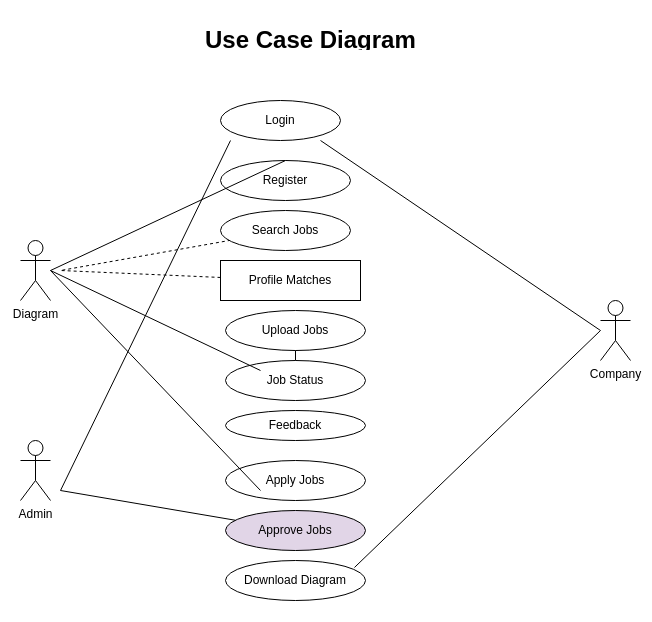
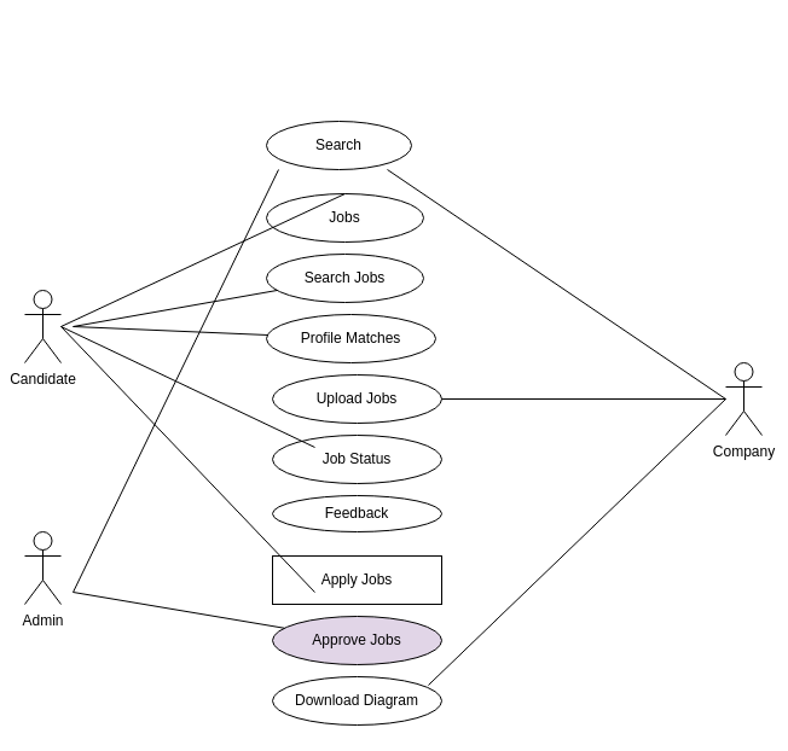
  <mxCell id="0" />
  <mxCell id="1" parent="0" />
- <mxCell id="2" value="Diagram" style="shape=umlActor;verticalLabelPosition=bottom;verticalAlign=top;html=1;outlineConnect=0;" vertex="1" parent="1"><mxGeometry x="20" y="240" width="30" height="60" as="geometry" /></mxCell>
+ <mxCell id="2" value="Candidate" style="shape=umlActor;verticalLabelPosition=bottom;verticalAlign=top;html=1;outlineConnect=0;" vertex="1" parent="1"><mxGeometry x="20" y="240" width="30" height="60" as="geometry" /></mxCell>
  <mxCell id="3" value="Admin" style="shape=umlActor;verticalLabelPosition=bottom;verticalAlign=top;html=1;outlineConnect=0;" vertex="1" parent="1"><mxGeometry x="20" y="440" width="30" height="60" as="geometry" /></mxCell>
  <mxCell id="4" value="Company" style="shape=umlActor;verticalLabelPosition=bottom;verticalAlign=top;html=1;outlineConnect=0;" vertex="1" parent="1"><mxGeometry x="600" y="300" width="30" height="60" as="geometry" /></mxCell>
- <mxCell id="5" value="Login" style="ellipse;whiteSpace=wrap;html=1;" vertex="1" parent="1"><mxGeometry x="220" y="100" width="120" height="40" as="geometry" /></mxCell>
- <mxCell id="6" value="Register" style="ellipse;whiteSpace=wrap;html=1;" vertex="1" parent="1"><mxGeometry x="220" y="160" width="130" height="40" as="geometry" /></mxCell>
+ <mxCell id="5" value="Search" style="ellipse;whiteSpace=wrap;html=1;" vertex="1" parent="1"><mxGeometry x="220" y="100" width="120" height="40" as="geometry" /></mxCell>
+ <mxCell id="6" value="Jobs" style="ellipse;whiteSpace=wrap;html=1;" vertex="1" parent="1"><mxGeometry x="220" y="160" width="130" height="40" as="geometry" /></mxCell>
  <mxCell id="7" value="Search Jobs" style="ellipse;whiteSpace=wrap;html=1;" vertex="1" parent="1"><mxGeometry x="220" y="210" width="130" height="40" as="geometry" /></mxCell>
  <mxCell id="8" value="Upload Jobs" style="ellipse;whiteSpace=wrap;html=1;" vertex="1" parent="1"><mxGeometry x="225" y="310" width="140" height="40" as="geometry" /></mxCell>
  <mxCell id="9" value="Feedback" style="ellipse;whiteSpace=wrap;html=1;" vertex="1" parent="1"><mxGeometry x="225" y="410" width="140" height="30" as="geometry" /></mxCell>
- <mxCell id="10" value="Apply Jobs" style="ellipse;whiteSpace=wrap;html=1;" vertex="1" parent="1"><mxGeometry x="225" y="460" width="140" height="40" as="geometry" /></mxCell>
+ <mxCell id="10" value="Apply Jobs" style="whiteSpace=wrap;html=1;rounded=0;" vertex="1" parent="1"><mxGeometry x="225" y="460" width="140" height="40" as="geometry" /></mxCell>
  <mxCell id="11" value="Approve Jobs" style="ellipse;whiteSpace=wrap;html=1;fillColor=#e1d5e7;" vertex="1" parent="1"><mxGeometry x="225" y="510" width="140" height="40" as="geometry" /></mxCell>
  <mxCell id="12" value="Download Diagram" style="ellipse;whiteSpace=wrap;html=1;" vertex="1" parent="1"><mxGeometry x="225" y="560" width="140" height="40" as="geometry" /></mxCell>
  <mxCell id="13" value="Job Status" style="ellipse;whiteSpace=wrap;html=1;" vertex="1" parent="1"><mxGeometry x="225" y="360" width="140" height="40" as="geometry" /></mxCell>
- <mxCell id="14" value="Profile Matches" style="whiteSpace=wrap;html=1;rounded=0;" vertex="1" parent="1"><mxGeometry x="220" y="260" width="140" height="40" as="geometry" /></mxCell>
- <mxCell id="15" value="" style="endArrow=none;html=1;rounded=0;dashed=1;" edge="1" parent="1" source="14" target="7"><mxGeometry width="50" height="50" relative="1" as="geometry"><mxPoint x="300" y="380" as="sourcePoint" /><mxPoint x="350" y="330" as="targetPoint" /><Array as="points"><mxPoint x="60" y="270" /></Array></mxGeometry></mxCell>
+ <mxCell id="14" value="Profile Matches" style="ellipse;whiteSpace=wrap;html=1;" vertex="1" parent="1"><mxGeometry x="220" y="260" width="140" height="40" as="geometry" /></mxCell>
+ <mxCell id="15" value="" style="endArrow=none;html=1;rounded=0;" edge="1" parent="1" source="14" target="7"><mxGeometry width="50" height="50" relative="1" as="geometry"><mxPoint x="300" y="380" as="sourcePoint" /><mxPoint x="350" y="330" as="targetPoint" /><Array as="points"><mxPoint x="60" y="270" /></Array></mxGeometry></mxCell>
  <mxCell id="16" value="" style="endArrow=none;html=1;rounded=0;entryX=0.25;entryY=0.75;entryDx=0;entryDy=0;entryPerimeter=0;" edge="1" parent="1" target="10"><mxGeometry width="50" height="50" relative="1" as="geometry"><mxPoint x="260" y="370" as="sourcePoint" /><mxPoint x="350" y="330" as="targetPoint" /><Array as="points"><mxPoint x="50" y="270" /></Array></mxGeometry></mxCell>
  <mxCell id="17" value="" style="endArrow=none;html=1;rounded=0;" edge="1" parent="1" source="11"><mxGeometry width="50" height="50" relative="1" as="geometry"><mxPoint x="300" y="390" as="sourcePoint" /><mxPoint x="230" y="140" as="targetPoint" /><Array as="points"><mxPoint x="60" y="490" /></Array></mxGeometry></mxCell>
- <mxCell id="18" value="" style="endArrow=none;html=1;rounded=0;" edge="1" parent="1" source="8" target="13"><mxGeometry width="50" height="50" relative="1" as="geometry"><mxPoint x="300" y="380" as="sourcePoint" /><mxPoint x="350" y="330" as="targetPoint" /></mxGeometry></mxCell>
+ <mxCell id="18" value="" style="endArrow=none;html=1;rounded=0;" edge="1" parent="1" source="8" target="4"><mxGeometry width="50" height="50" relative="1" as="geometry"><mxPoint x="300" y="380" as="sourcePoint" /><mxPoint x="350" y="330" as="targetPoint" /></mxGeometry></mxCell>
  <mxCell id="19" value="" style="endArrow=none;html=1;rounded=0;exitX=0.921;exitY=0.175;exitDx=0;exitDy=0;exitPerimeter=0;" edge="1" parent="1" source="12"><mxGeometry width="50" height="50" relative="1" as="geometry"><mxPoint x="300" y="380" as="sourcePoint" /><mxPoint x="600" y="330" as="targetPoint" /></mxGeometry></mxCell>
  <mxCell id="20" value="" style="endArrow=none;html=1;rounded=0;" edge="1" parent="1"><mxGeometry width="50" height="50" relative="1" as="geometry"><mxPoint x="320" y="140" as="sourcePoint" /><mxPoint x="600" y="330" as="targetPoint" /></mxGeometry></mxCell>
  <mxCell id="21" value="" style="endArrow=none;html=1;rounded=0;entryX=0.5;entryY=0;entryDx=0;entryDy=0;" edge="1" parent="1" target="6"><mxGeometry width="50" height="50" relative="1" as="geometry"><mxPoint x="50" y="270" as="sourcePoint" /><mxPoint x="350" y="330" as="targetPoint" /></mxGeometry></mxCell>
- <mxCell id="22" value="&lt;h1&gt;Use Case Diagram&amp;nbsp;&lt;/h1&gt;" style="text;html=1;strokeColor=none;fillColor=none;spacing=5;spacingTop=-20;whiteSpace=wrap;overflow=hidden;rounded=0;" vertex="1" parent="1"><mxGeometry x="200" y="20" width="250" height="30" as="geometry" /></mxCell>
